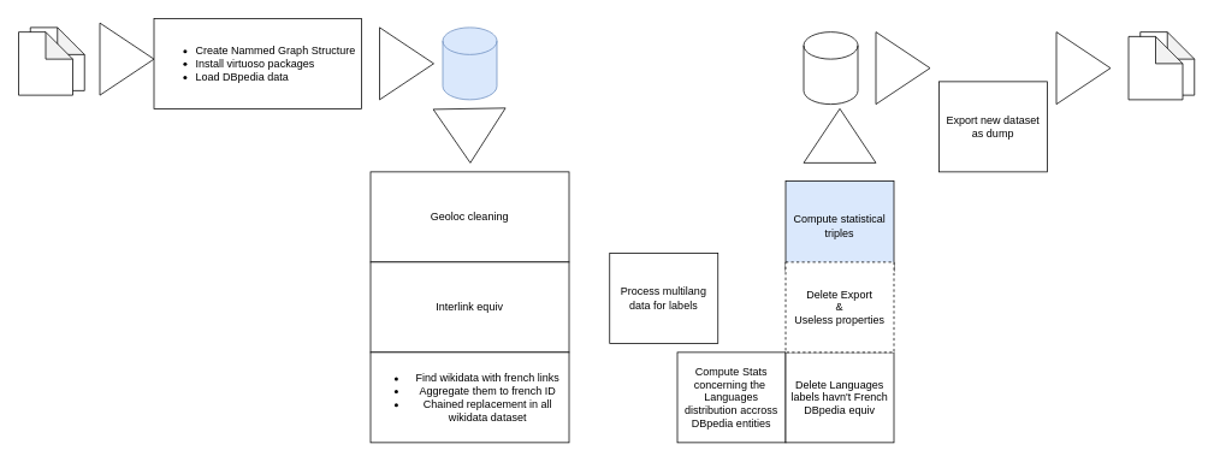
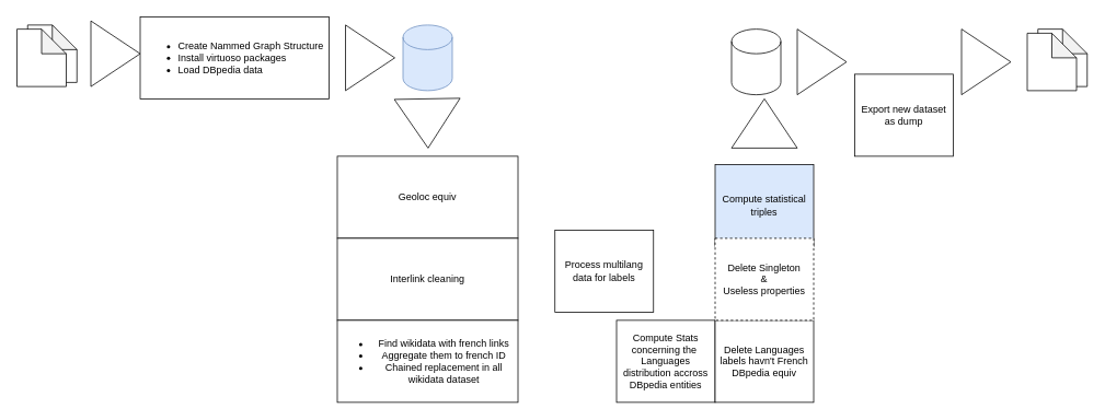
  <mxCell id="0" />
  <mxCell id="1" parent="0" />
  <mxCell id="2" value="" style="shape=cylinder3;whiteSpace=wrap;html=1;boundedLbl=1;backgroundOutline=1;size=15;fillColor=#dae8fc;strokeColor=#6c8ebf;" vertex="1" parent="1"><mxGeometry x="490" y="30" width="60" height="80" as="geometry" /></mxCell>
  <mxCell id="3" value="&lt;div align=&quot;left&quot;&gt;&lt;ul&gt;&lt;li&gt;Create Nammed Graph Structure &lt;br&gt;&lt;/li&gt;&lt;li&gt;Install virtuoso packages&lt;/li&gt;&lt;li&gt;Load DBpedia data&lt;br&gt;&lt;/li&gt;&lt;/ul&gt;&lt;/div&gt;" style="rounded=0;whiteSpace=wrap;html=1;" vertex="1" parent="1"><mxGeometry x="170" y="20" width="230" height="100" as="geometry" /></mxCell>
- <mxCell id="4" value="Geoloc cleaning" style="rounded=0;whiteSpace=wrap;html=1;" vertex="1" parent="1"><mxGeometry x="410" y="190" width="220" height="100" as="geometry" /></mxCell>
- <mxCell id="5" value="Interlink equiv" style="rounded=0;whiteSpace=wrap;html=1;" vertex="1" parent="1"><mxGeometry x="410" y="290" width="220" height="100" as="geometry" /></mxCell>
+ <mxCell id="4" value="Geoloc equiv" style="rounded=0;whiteSpace=wrap;html=1;" vertex="1" parent="1"><mxGeometry x="410" y="190" width="220" height="100" as="geometry" /></mxCell>
+ <mxCell id="5" value="Interlink cleaning" style="rounded=0;whiteSpace=wrap;html=1;" vertex="1" parent="1"><mxGeometry x="410" y="290" width="220" height="100" as="geometry" /></mxCell>
  <mxCell id="6" value="&lt;div&gt;&lt;ul&gt;&lt;li&gt;Find wikidata with french links&lt;/li&gt;&lt;li&gt;Aggregate them to french ID&lt;/li&gt;&lt;li&gt;Chained replacement in all wikidata dataset&lt;br&gt;&lt;/li&gt;&lt;/ul&gt;&lt;/div&gt;" style="rounded=0;whiteSpace=wrap;html=1;" vertex="1" parent="1"><mxGeometry x="410" y="390" width="220" height="100" as="geometry" /></mxCell>
  <mxCell id="7" value="Process multilang data for labels" style="rounded=0;whiteSpace=wrap;html=1;" vertex="1" parent="1"><mxGeometry x="675" y="280" width="120" height="100" as="geometry" /></mxCell>
  <mxCell id="8" value="Compute Stats concerning the&amp;nbsp; Languages distribution accross DBpedia entities " style="rounded=0;whiteSpace=wrap;html=1;" vertex="1" parent="1"><mxGeometry x="750" y="390" width="120" height="100" as="geometry" /></mxCell>
  <mxCell id="9" value="Delete Languages labels havn't French DBpedia equiv" style="rounded=0;whiteSpace=wrap;html=1;" vertex="1" parent="1"><mxGeometry x="870" y="390" width="120" height="100" as="geometry" /></mxCell>
  <mxCell id="10" value="Compute statistical triples" style="rounded=0;whiteSpace=wrap;html=1;fillColor=#dae8fc;" vertex="1" parent="1"><mxGeometry x="870" y="200" width="120" height="100" as="geometry" /></mxCell>
  <mxCell id="11" value="Export new dataset as dump" style="rounded=0;whiteSpace=wrap;html=1;" vertex="1" parent="1"><mxGeometry x="1040" y="90" width="120" height="100" as="geometry" /></mxCell>
  <mxCell id="12" value="" style="shape=cylinder3;whiteSpace=wrap;html=1;boundedLbl=1;backgroundOutline=1;size=15;" vertex="1" parent="1"><mxGeometry x="890" y="35" width="60" height="80" as="geometry" /></mxCell>
  <mxCell id="13" value="" style="triangle;whiteSpace=wrap;html=1;" vertex="1" parent="1"><mxGeometry x="420" y="30" width="60" height="80" as="geometry" /></mxCell>
  <mxCell id="14" value="" style="triangle;whiteSpace=wrap;html=1;rotation=-90;" vertex="1" parent="1"><mxGeometry x="900" y="110" width="60" height="80" as="geometry" /></mxCell>
  <mxCell id="15" value="" style="triangle;whiteSpace=wrap;html=1;" vertex="1" parent="1"><mxGeometry x="970" y="35" width="60" height="80" as="geometry" /></mxCell>
  <mxCell id="16" value="" style="shape=note;whiteSpace=wrap;html=1;backgroundOutline=1;darkOpacity=0.05;" vertex="1" parent="1"><mxGeometry x="1263" y="35" width="60" height="70" as="geometry" /></mxCell>
  <mxCell id="17" value="" style="shape=note;whiteSpace=wrap;html=1;backgroundOutline=1;darkOpacity=0.05;" vertex="1" parent="1"><mxGeometry x="1250" y="40" width="60" height="70" as="geometry" /></mxCell>
- <mxCell id="18" value="&lt;div&gt;Delete Export&lt;/div&gt;&lt;div&gt;&amp;amp;&lt;br&gt;Useless properties&lt;br&gt;&lt;/div&gt;" style="rounded=0;whiteSpace=wrap;html=1;dashed=1;" vertex="1" parent="1"><mxGeometry x="870" y="290" width="120" height="100" as="geometry" /></mxCell>
+ <mxCell id="18" value="&lt;div&gt;Delete Singleton&lt;/div&gt;&lt;div&gt;&amp;amp;&lt;br&gt;Useless properties&lt;br&gt;&lt;/div&gt;" style="rounded=0;whiteSpace=wrap;html=1;dashed=1;" vertex="1" parent="1"><mxGeometry x="870" y="290" width="120" height="100" as="geometry" /></mxCell>
  <mxCell id="19" value="" style="triangle;whiteSpace=wrap;html=1;" vertex="1" parent="1"><mxGeometry x="1170" y="35" width="60" height="80" as="geometry" /></mxCell>
  <mxCell id="20" value="" style="shape=note;whiteSpace=wrap;html=1;backgroundOutline=1;darkOpacity=0.05;" vertex="1" parent="1"><mxGeometry x="33" y="30" width="60" height="70" as="geometry" /></mxCell>
  <mxCell id="21" value="" style="shape=note;whiteSpace=wrap;html=1;backgroundOutline=1;darkOpacity=0.05;" vertex="1" parent="1"><mxGeometry x="20" y="35" width="60" height="70" as="geometry" /></mxCell>
  <mxCell id="22" value="" style="triangle;whiteSpace=wrap;html=1;" vertex="1" parent="1"><mxGeometry x="110" y="25" width="60" height="80" as="geometry" /></mxCell>
  <mxCell id="23" value="" style="triangle;whiteSpace=wrap;html=1;rotation=89;" vertex="1" parent="1"><mxGeometry x="490" y="110" width="60" height="80" as="geometry" /></mxCell>
